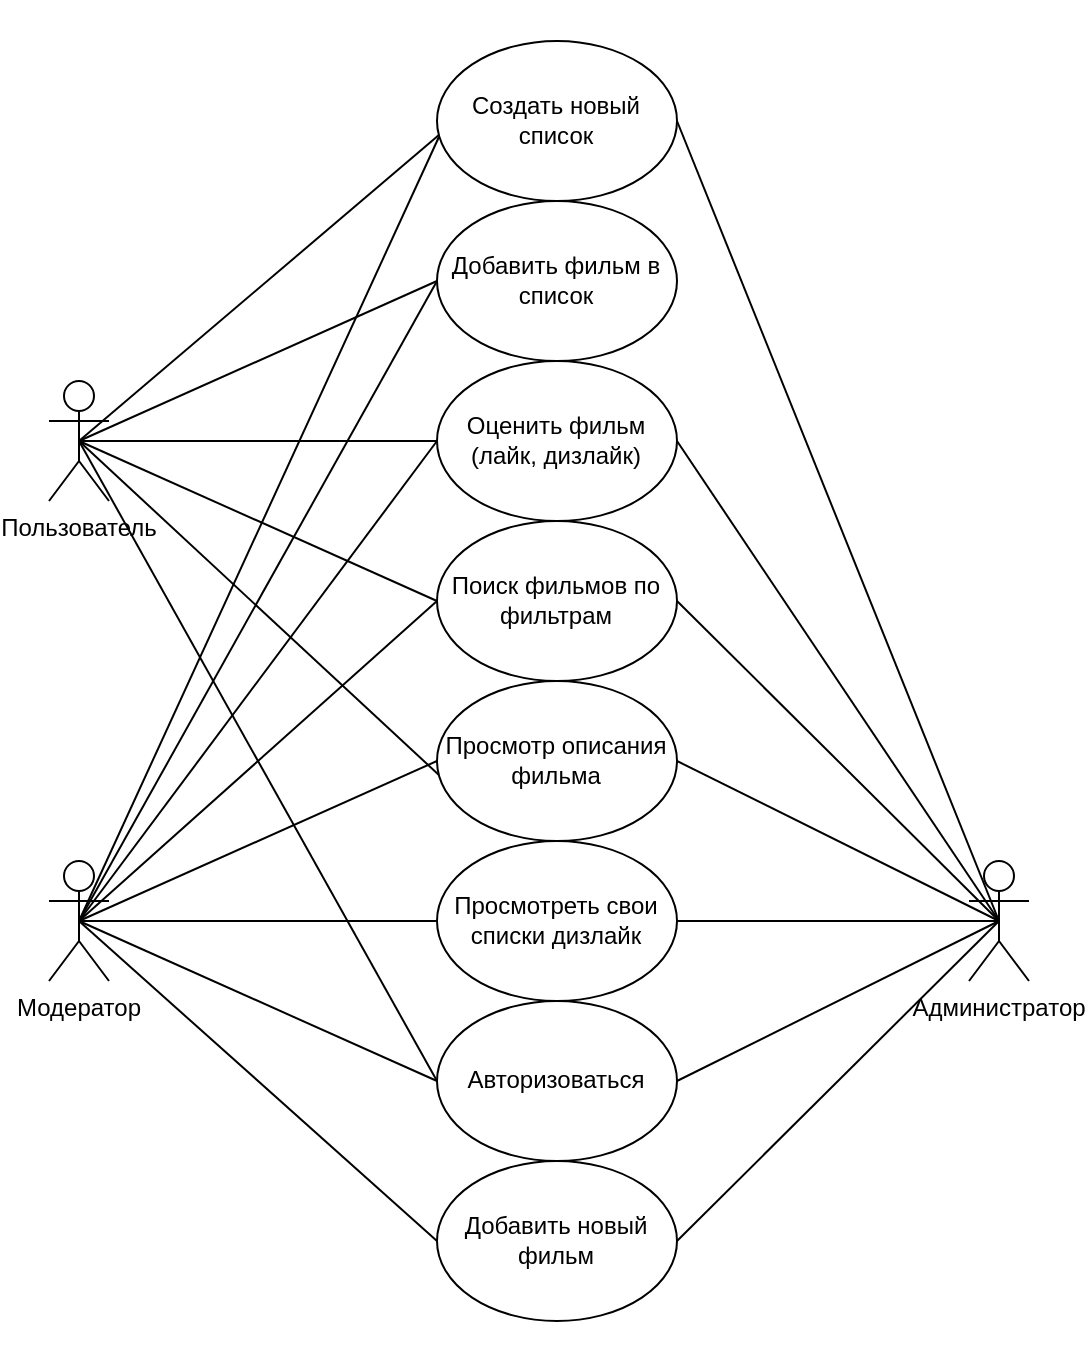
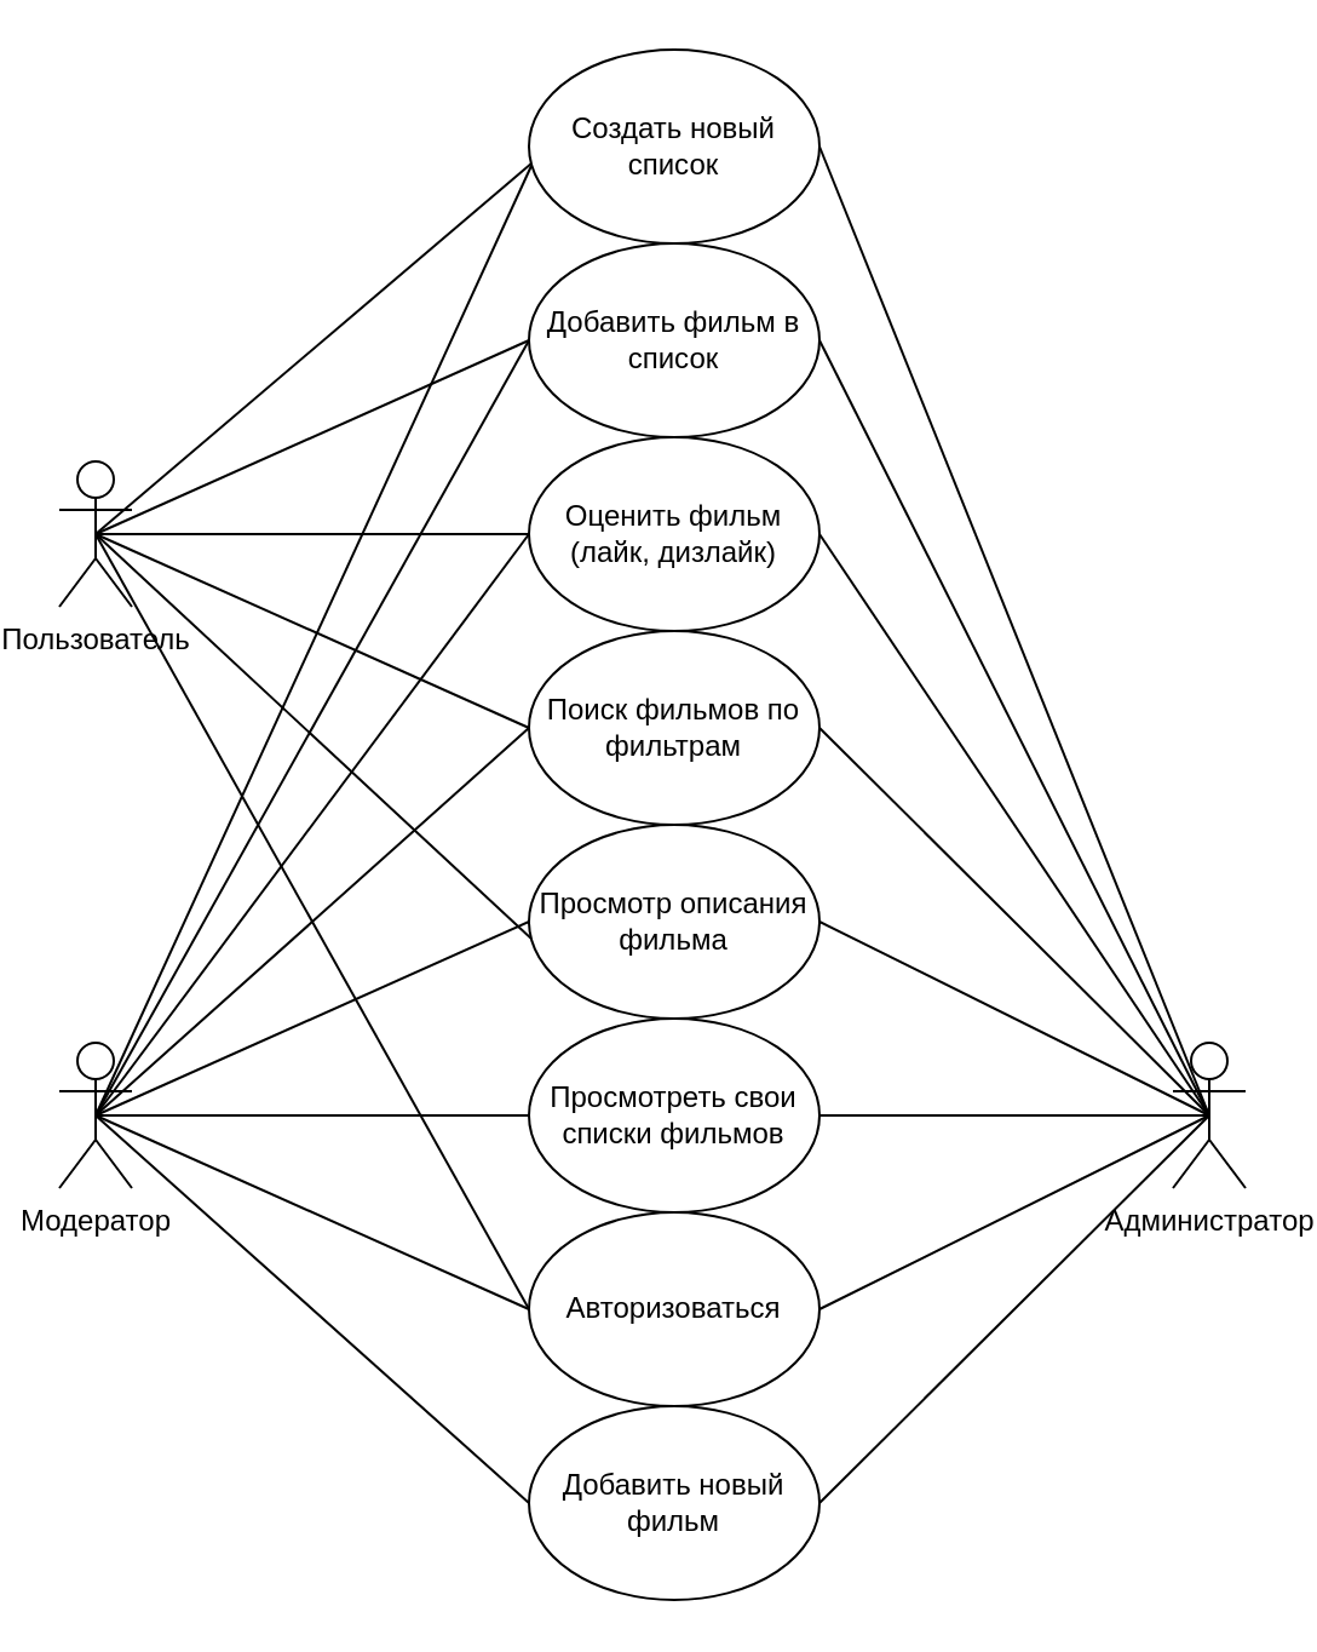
  <mxCell id="0" />
  <mxCell id="1" parent="0" />
  <mxCell id="2" style="rounded=0;orthogonalLoop=1;jettySize=auto;html=1;exitX=0.5;exitY=0.5;exitDx=0;exitDy=0;exitPerimeter=0;entryX=0.008;entryY=0.588;entryDx=0;entryDy=0;entryPerimeter=0;endArrow=none;endFill=0;" parent="1" source="8" target="28" edge="1"><mxGeometry relative="1" as="geometry" /></mxCell>
  <mxCell id="3" style="rounded=0;orthogonalLoop=1;jettySize=auto;html=1;exitX=0.5;exitY=0.5;exitDx=0;exitDy=0;exitPerimeter=0;entryX=0;entryY=0.5;entryDx=0;entryDy=0;endArrow=none;endFill=0;" parent="1" source="8" target="29" edge="1"><mxGeometry relative="1" as="geometry" /></mxCell>
  <mxCell id="4" style="rounded=0;orthogonalLoop=1;jettySize=auto;html=1;exitX=0.5;exitY=0.5;exitDx=0;exitDy=0;exitPerimeter=0;entryX=0;entryY=0.5;entryDx=0;entryDy=0;endArrow=none;endFill=0;" parent="1" source="8" target="30" edge="1"><mxGeometry relative="1" as="geometry" /></mxCell>
  <mxCell id="5" style="rounded=0;orthogonalLoop=1;jettySize=auto;html=1;exitX=0.5;exitY=0.5;exitDx=0;exitDy=0;exitPerimeter=0;entryX=0;entryY=0.5;entryDx=0;entryDy=0;endArrow=none;endFill=0;" parent="1" source="8" target="31" edge="1"><mxGeometry relative="1" as="geometry" /></mxCell>
  <mxCell id="6" style="rounded=0;orthogonalLoop=1;jettySize=auto;html=1;exitX=0.5;exitY=0.5;exitDx=0;exitDy=0;exitPerimeter=0;entryX=0.017;entryY=0.6;entryDx=0;entryDy=0;entryPerimeter=0;endArrow=none;endFill=0;" parent="1" source="8" target="32" edge="1"><mxGeometry relative="1" as="geometry" /></mxCell>
  <mxCell id="7" style="rounded=0;orthogonalLoop=1;jettySize=auto;html=1;exitX=0.5;exitY=0.5;exitDx=0;exitDy=0;exitPerimeter=0;entryX=0;entryY=0.5;entryDx=0;entryDy=0;endArrow=none;endFill=0;" parent="1" source="8" target="33" edge="1"><mxGeometry relative="1" as="geometry" /></mxCell>
  <mxCell id="8" value="Пользователь" style="shape=umlActor;verticalLabelPosition=bottom;verticalAlign=top;html=1;outlineConnect=0;" parent="1" vertex="1"><mxGeometry x="20" y="190" width="30" height="60" as="geometry" /></mxCell>
  <mxCell id="9" style="rounded=0;orthogonalLoop=1;jettySize=auto;html=1;exitX=0.5;exitY=0.5;exitDx=0;exitDy=0;exitPerimeter=0;entryX=0.008;entryY=0.6;entryDx=0;entryDy=0;entryPerimeter=0;endArrow=none;endFill=0;" parent="1" source="17" target="28" edge="1"><mxGeometry relative="1" as="geometry" /></mxCell>
  <mxCell id="10" style="rounded=0;orthogonalLoop=1;jettySize=auto;html=1;exitX=0.5;exitY=0.5;exitDx=0;exitDy=0;exitPerimeter=0;entryX=0;entryY=0.5;entryDx=0;entryDy=0;endArrow=none;endFill=0;" parent="1" source="17" target="29" edge="1"><mxGeometry relative="1" as="geometry" /></mxCell>
  <mxCell id="11" style="rounded=0;orthogonalLoop=1;jettySize=auto;html=1;exitX=0.5;exitY=0.5;exitDx=0;exitDy=0;exitPerimeter=0;entryX=0;entryY=0.5;entryDx=0;entryDy=0;endArrow=none;endFill=0;" parent="1" source="17" target="30" edge="1"><mxGeometry relative="1" as="geometry" /></mxCell>
  <mxCell id="12" style="rounded=0;orthogonalLoop=1;jettySize=auto;html=1;exitX=0.5;exitY=0.5;exitDx=0;exitDy=0;exitPerimeter=0;entryX=0;entryY=0.5;entryDx=0;entryDy=0;endArrow=none;endFill=0;" parent="1" source="17" target="32" edge="1"><mxGeometry relative="1" as="geometry" /></mxCell>
  <mxCell id="13" style="rounded=0;orthogonalLoop=1;jettySize=auto;html=1;exitX=0.5;exitY=0.5;exitDx=0;exitDy=0;exitPerimeter=0;entryX=0;entryY=0.5;entryDx=0;entryDy=0;endArrow=none;endFill=0;" parent="1" source="17" target="27" edge="1"><mxGeometry relative="1" as="geometry" /></mxCell>
  <mxCell id="14" style="rounded=0;orthogonalLoop=1;jettySize=auto;html=1;exitX=0.5;exitY=0.5;exitDx=0;exitDy=0;exitPerimeter=0;entryX=0;entryY=0.5;entryDx=0;entryDy=0;endArrow=none;endFill=0;" parent="1" source="17" target="34" edge="1"><mxGeometry relative="1" as="geometry" /></mxCell>
  <mxCell id="15" style="rounded=0;orthogonalLoop=1;jettySize=auto;html=1;exitX=0.5;exitY=0.5;exitDx=0;exitDy=0;exitPerimeter=0;entryX=0;entryY=0.5;entryDx=0;entryDy=0;endArrow=none;endFill=0;" parent="1" source="17" target="33" edge="1"><mxGeometry relative="1" as="geometry" /></mxCell>
  <mxCell id="16" style="rounded=0;orthogonalLoop=1;jettySize=auto;html=1;exitX=0.5;exitY=0.5;exitDx=0;exitDy=0;exitPerimeter=0;entryX=0;entryY=0.5;entryDx=0;entryDy=0;endArrow=none;endFill=0;" parent="1" source="17" target="31" edge="1"><mxGeometry relative="1" as="geometry" /></mxCell>
  <mxCell id="17" value="Модератор" style="shape=umlActor;verticalLabelPosition=bottom;verticalAlign=top;html=1;outlineConnect=0;" parent="1" vertex="1"><mxGeometry x="20" y="430" width="30" height="60" as="geometry" /></mxCell>
  <mxCell id="18" style="rounded=0;orthogonalLoop=1;jettySize=auto;html=1;exitX=0.5;exitY=0.5;exitDx=0;exitDy=0;exitPerimeter=0;entryX=1;entryY=0.5;entryDx=0;entryDy=0;endArrow=none;endFill=0;" parent="1" source="26" target="27" edge="1"><mxGeometry relative="1" as="geometry" /></mxCell>
  <mxCell id="19" style="rounded=0;orthogonalLoop=1;jettySize=auto;html=1;exitX=0.5;exitY=0.5;exitDx=0;exitDy=0;exitPerimeter=0;entryX=1;entryY=0.5;entryDx=0;entryDy=0;endArrow=none;endFill=0;" parent="1" source="26" target="33" edge="1"><mxGeometry relative="1" as="geometry" /></mxCell>
  <mxCell id="20" style="rounded=0;orthogonalLoop=1;jettySize=auto;html=1;exitX=0.5;exitY=0.5;exitDx=0;exitDy=0;exitPerimeter=0;entryX=1;entryY=0.5;entryDx=0;entryDy=0;endArrow=none;endFill=0;" parent="1" source="26" target="34" edge="1"><mxGeometry relative="1" as="geometry" /></mxCell>
  <mxCell id="21" style="rounded=0;orthogonalLoop=1;jettySize=auto;html=1;exitX=0.5;exitY=0.5;exitDx=0;exitDy=0;exitPerimeter=0;entryX=1;entryY=0.5;entryDx=0;entryDy=0;endArrow=none;endFill=0;" parent="1" source="26" target="32" edge="1"><mxGeometry relative="1" as="geometry" /></mxCell>
  <mxCell id="22" style="rounded=0;orthogonalLoop=1;jettySize=auto;html=1;exitX=0.5;exitY=0.5;exitDx=0;exitDy=0;exitPerimeter=0;entryX=1;entryY=0.5;entryDx=0;entryDy=0;endArrow=none;endFill=0;" parent="1" source="26" target="31" edge="1"><mxGeometry relative="1" as="geometry" /></mxCell>
  <mxCell id="23" style="rounded=0;orthogonalLoop=1;jettySize=auto;html=1;exitX=0.5;exitY=0.5;exitDx=0;exitDy=0;exitPerimeter=0;entryX=1;entryY=0.5;entryDx=0;entryDy=0;endArrow=none;endFill=0;" parent="1" source="26" target="30" edge="1"><mxGeometry relative="1" as="geometry" /></mxCell>
+ <mxCell id="24" style="rounded=0;orthogonalLoop=1;jettySize=auto;html=1;exitX=0.5;exitY=0.5;exitDx=0;exitDy=0;exitPerimeter=0;entryX=1;entryY=0.5;entryDx=0;entryDy=0;endArrow=none;endFill=0;" parent="1" source="26" target="29" edge="1"><mxGeometry relative="1" as="geometry"><mxPoint x="370" y="200" as="targetPoint" /></mxGeometry></mxCell>
  <mxCell id="25" style="rounded=0;orthogonalLoop=1;jettySize=auto;html=1;exitX=0.5;exitY=0.5;exitDx=0;exitDy=0;exitPerimeter=0;entryX=1;entryY=0.5;entryDx=0;entryDy=0;endArrow=none;endFill=0;" parent="1" source="26" target="28" edge="1"><mxGeometry relative="1" as="geometry" /></mxCell>
  <mxCell id="26" value="Администратор" style="shape=umlActor;verticalLabelPosition=bottom;verticalAlign=top;html=1;outlineConnect=0;" parent="1" vertex="1"><mxGeometry x="480" y="430" width="30" height="60" as="geometry" /></mxCell>
  <mxCell id="27" value="Добавить новый фильм" style="ellipse;whiteSpace=wrap;html=1;" parent="1" vertex="1"><mxGeometry x="214" y="580" width="120" height="80" as="geometry" /></mxCell>
  <mxCell id="28" value="Создать новый список" style="ellipse;whiteSpace=wrap;html=1;" parent="1" vertex="1"><mxGeometry x="214" y="20" width="120" height="80" as="geometry" /></mxCell>
  <mxCell id="29" value="Добавить фильм в список" style="ellipse;whiteSpace=wrap;html=1;" parent="1" vertex="1"><mxGeometry x="214" y="100" width="120" height="80" as="geometry" /></mxCell>
  <mxCell id="30" value="&lt;div&gt;Оценить фильм&lt;/div&gt;&lt;div&gt;(лайк, дизлайк)&lt;br&gt;&lt;/div&gt;" style="ellipse;whiteSpace=wrap;html=1;" parent="1" vertex="1"><mxGeometry x="214" y="180" width="120" height="80" as="geometry" /></mxCell>
  <mxCell id="31" value="Поиск фильмов по фильтрам" style="ellipse;whiteSpace=wrap;html=1;" parent="1" vertex="1"><mxGeometry x="214" y="260" width="120" height="80" as="geometry" /></mxCell>
  <mxCell id="32" value="Просмотр описания фильма" style="ellipse;whiteSpace=wrap;html=1;" parent="1" vertex="1"><mxGeometry x="214" y="340" width="120" height="80" as="geometry" /></mxCell>
  <mxCell id="33" value="Авторизоваться" style="ellipse;whiteSpace=wrap;html=1;" parent="1" vertex="1"><mxGeometry x="214" y="500" width="120" height="80" as="geometry" /></mxCell>
- <mxCell id="34" value="Просмотреть свои списки дизлайк" style="ellipse;whiteSpace=wrap;html=1;" parent="1" vertex="1"><mxGeometry x="214" y="420" width="120" height="80" as="geometry" /></mxCell>
+ <mxCell id="34" value="Просмотреть свои списки фильмов" style="ellipse;whiteSpace=wrap;html=1;" parent="1" vertex="1"><mxGeometry x="214" y="420" width="120" height="80" as="geometry" /></mxCell>
